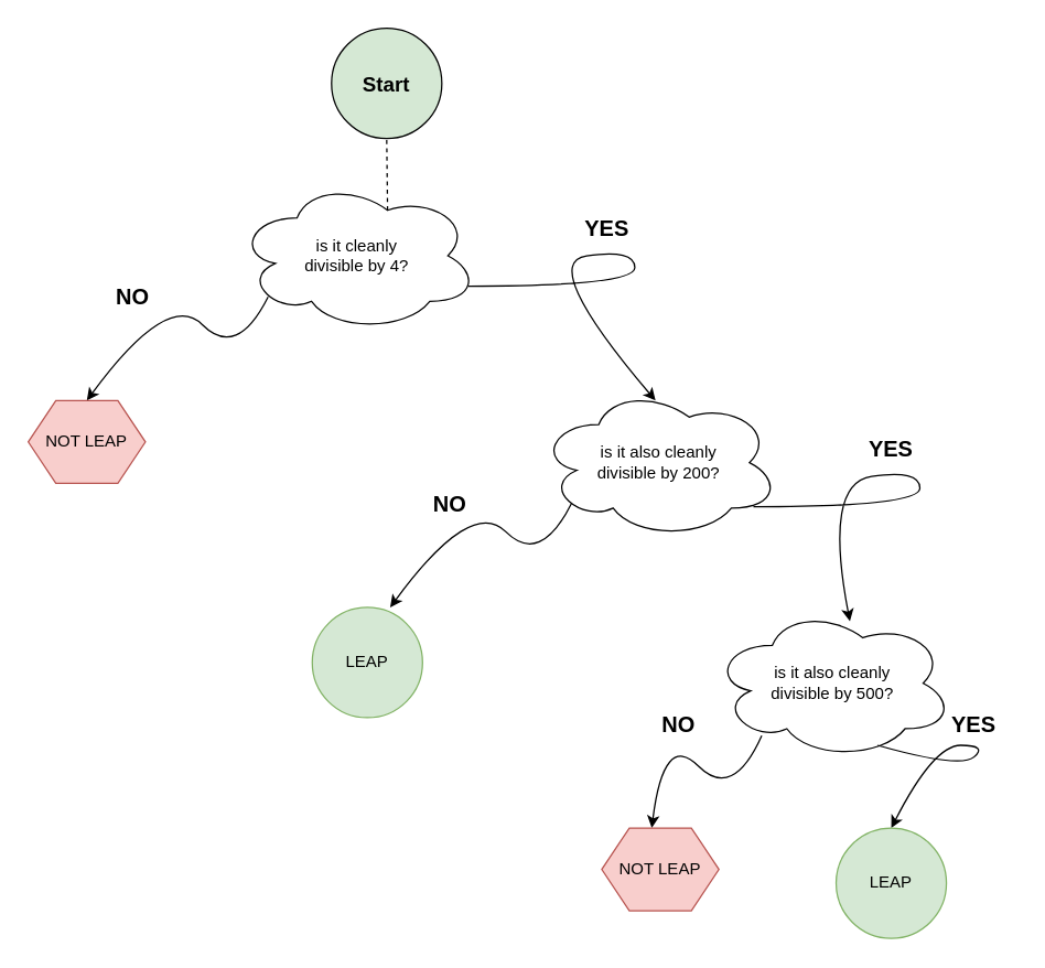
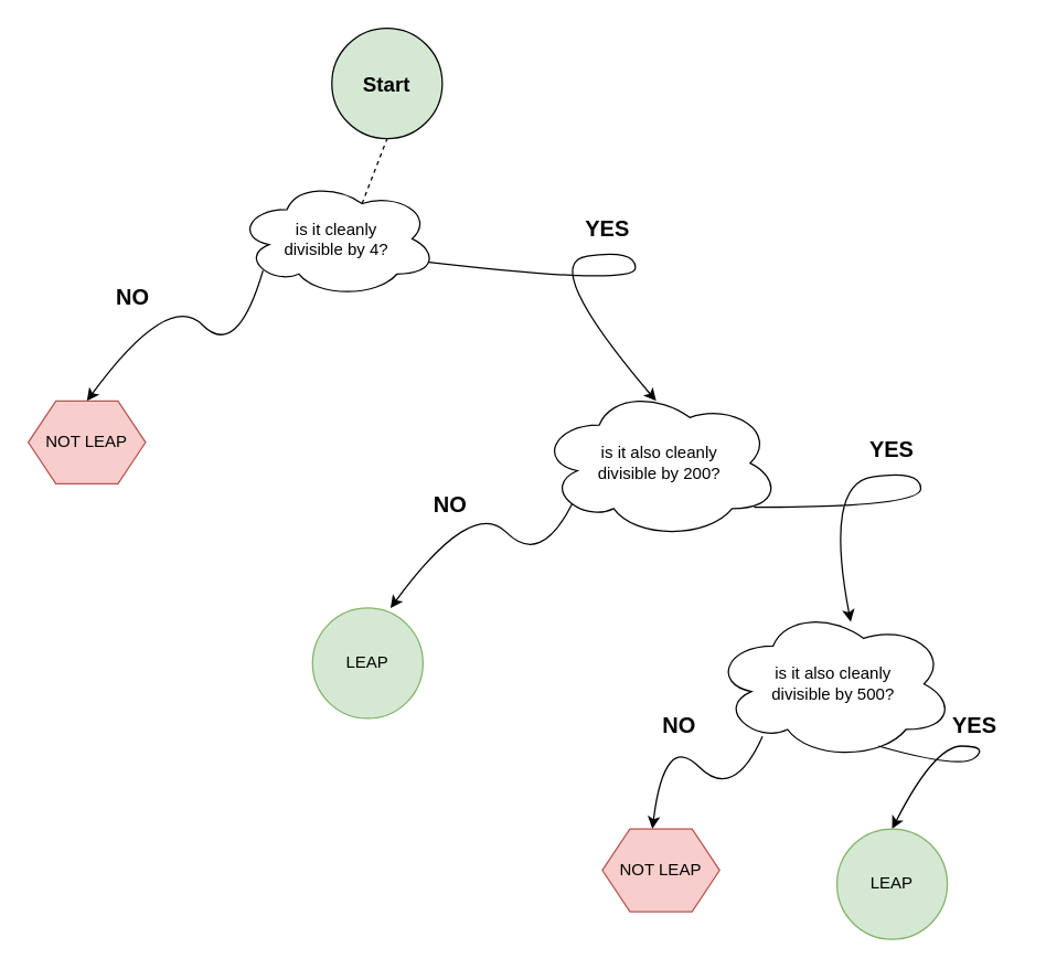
  <mxCell id="0" />
  <mxCell id="1" parent="0" />
  <mxCell id="2" value="" style="endArrow=none;html=1;rounded=0;entryX=0.5;entryY=1;entryDx=0;entryDy=0;exitX=0.625;exitY=0.2;exitDx=0;exitDy=0;exitPerimeter=0;dashed=1;" edge="1" parent="1" source="3" target="4"><mxGeometry width="50" height="50" relative="1" as="geometry"><mxPoint x="279.5" y="160" as="sourcePoint" /><mxPoint x="279.5" y="70" as="targetPoint" /></mxGeometry></mxCell>
- <mxCell id="3" value="is it cleanly &lt;br&gt;divisible by 4?" style="ellipse;shape=cloud;whiteSpace=wrap;html=1;" vertex="1" parent="1"><mxGeometry x="171.25" y="130" width="175" height="110" as="geometry" /></mxCell>
+ <mxCell id="3" value="is it cleanly &lt;br&gt;divisible by 4?" style="ellipse;shape=cloud;whiteSpace=wrap;html=1;" vertex="1" parent="1"><mxGeometry x="171.25" y="130" width="145" height="85" as="geometry" /></mxCell>
  <mxCell id="4" value="&lt;font style=&quot;font-size: 15px;&quot;&gt;&lt;b&gt;Start&lt;/b&gt;&lt;/font&gt;" style="ellipse;whiteSpace=wrap;html=1;aspect=fixed;fillColor=#d5e8d4;" vertex="1" parent="1"><mxGeometry x="240" y="20" width="80" height="80" as="geometry" /></mxCell>
  <mxCell id="5" value="" style="curved=1;endArrow=classic;html=1;rounded=0;exitX=0.13;exitY=0.77;exitDx=0;exitDy=0;exitPerimeter=0;entryX=0.5;entryY=0;entryDx=0;entryDy=0;" edge="1" parent="1" source="3"><mxGeometry width="50" height="50" relative="1" as="geometry"><mxPoint x="68.75" y="290" as="sourcePoint" /><mxPoint x="62.5" y="290" as="targetPoint" /><Array as="points"><mxPoint x="171.25" y="260" /><mxPoint x="121.25" y="210" /></Array></mxGeometry></mxCell>
  <mxCell id="6" value="" style="curved=1;endArrow=classic;html=1;rounded=0;exitX=0.96;exitY=0.7;exitDx=0;exitDy=0;exitPerimeter=0;entryX=0.5;entryY=0;entryDx=0;entryDy=0;" edge="1" parent="1" source="3"><mxGeometry width="50" height="50" relative="1" as="geometry"><mxPoint x="358.75" y="200" as="sourcePoint" /><mxPoint x="475" y="290" as="targetPoint" /><Array as="points"><mxPoint x="460" y="207" /><mxPoint x="460" y="180" /><mxPoint x="390" y="190" /></Array></mxGeometry></mxCell>
  <mxCell id="7" value="NOT LEAP" style="shape=hexagon;perimeter=hexagonPerimeter2;whiteSpace=wrap;html=1;fixedSize=1;fillColor=#f8cecc;strokeColor=#b85450;" vertex="1" parent="1"><mxGeometry x="20" y="290" width="85" height="60" as="geometry" /></mxCell>
  <mxCell id="8" value="is it also cleanly &lt;br&gt;divisible by 200?" style="ellipse;shape=cloud;whiteSpace=wrap;html=1;" vertex="1" parent="1"><mxGeometry x="390" y="280" width="175" height="110" as="geometry" /></mxCell>
  <mxCell id="9" value="" style="curved=1;endArrow=classic;html=1;rounded=0;exitX=0.13;exitY=0.77;exitDx=0;exitDy=0;exitPerimeter=0;entryX=0.5;entryY=0;entryDx=0;entryDy=0;" edge="1" parent="1"><mxGeometry width="50" height="50" relative="1" as="geometry"><mxPoint x="414" y="364.7" as="sourcePoint" /><mxPoint x="282.5" y="440" as="targetPoint" /><Array as="points"><mxPoint x="391.25" y="410" /><mxPoint x="341.25" y="360" /></Array></mxGeometry></mxCell>
  <mxCell id="10" value="" style="curved=1;endArrow=classic;html=1;rounded=0;exitX=0.96;exitY=0.7;exitDx=0;exitDy=0;exitPerimeter=0;" edge="1" parent="1"><mxGeometry width="50" height="50" relative="1" as="geometry"><mxPoint x="546" y="367" as="sourcePoint" /><mxPoint x="616" y="450" as="targetPoint" /><Array as="points"><mxPoint x="666.75" y="367" /><mxPoint x="666.75" y="340" /><mxPoint x="596.75" y="350" /></Array></mxGeometry></mxCell>
  <mxCell id="11" value="&lt;b&gt;&lt;font style=&quot;font-size: 16px;&quot;&gt;NO&lt;/font&gt;&lt;/b&gt;" style="text;html=1;strokeColor=none;fillColor=none;align=center;verticalAlign=middle;whiteSpace=wrap;rounded=0;" vertex="1" parent="1"><mxGeometry x="66" y="200" width="60" height="30" as="geometry" /></mxCell>
  <mxCell id="12" value="&lt;b&gt;&lt;font style=&quot;font-size: 16px;&quot;&gt;NO&lt;/font&gt;&lt;/b&gt;" style="text;html=1;strokeColor=none;fillColor=none;align=center;verticalAlign=middle;whiteSpace=wrap;rounded=0;" vertex="1" parent="1"><mxGeometry x="296" y="350" width="60" height="30" as="geometry" /></mxCell>
  <mxCell id="13" value="&lt;b&gt;&lt;font style=&quot;font-size: 16px;&quot;&gt;YES&lt;/font&gt;&lt;/b&gt;" style="text;html=1;strokeColor=none;fillColor=none;align=center;verticalAlign=middle;whiteSpace=wrap;rounded=0;" vertex="1" parent="1"><mxGeometry x="410" y="150" width="60" height="30" as="geometry" /></mxCell>
  <mxCell id="14" value="&lt;b&gt;&lt;font style=&quot;font-size: 16px;&quot;&gt;YES&lt;/font&gt;&lt;/b&gt;" style="text;html=1;strokeColor=none;fillColor=none;align=center;verticalAlign=middle;whiteSpace=wrap;rounded=0;" vertex="1" parent="1"><mxGeometry x="616" y="310" width="60" height="30" as="geometry" /></mxCell>
  <mxCell id="15" value="is it also cleanly &lt;br&gt;divisible by 500?" style="ellipse;shape=cloud;whiteSpace=wrap;html=1;" vertex="1" parent="1"><mxGeometry x="516" y="440" width="175" height="110" as="geometry" /></mxCell>
  <mxCell id="16" value="" style="curved=1;endArrow=classic;html=1;rounded=0;exitX=0.206;exitY=0.845;exitDx=0;exitDy=0;exitPerimeter=0;" edge="1" parent="1" source="15"><mxGeometry width="50" height="50" relative="1" as="geometry"><mxPoint x="545" y="524.7" as="sourcePoint" /><mxPoint x="472.25" y="600" as="targetPoint" /><Array as="points"><mxPoint x="531" y="580" /><mxPoint x="481" y="530" /></Array></mxGeometry></mxCell>
  <mxCell id="17" value="" style="curved=1;endArrow=classic;html=1;rounded=0;" edge="1" parent="1"><mxGeometry width="50" height="50" relative="1" as="geometry"><mxPoint x="636" y="540" as="sourcePoint" /><mxPoint x="646" y="600" as="targetPoint" /><Array as="points"><mxPoint x="696" y="557" /><mxPoint x="716" y="540" /><mxPoint x="676.75" y="540" /></Array></mxGeometry></mxCell>
  <mxCell id="18" value="&lt;b&gt;&lt;font style=&quot;font-size: 16px;&quot;&gt;NO&lt;/font&gt;&lt;/b&gt;" style="text;html=1;strokeColor=none;fillColor=none;align=center;verticalAlign=middle;whiteSpace=wrap;rounded=0;" vertex="1" parent="1"><mxGeometry x="462.25" y="510" width="60" height="30" as="geometry" /></mxCell>
  <mxCell id="19" value="&lt;b&gt;&lt;font style=&quot;font-size: 16px;&quot;&gt;YES&lt;/font&gt;&lt;/b&gt;" style="text;html=1;strokeColor=none;fillColor=none;align=center;verticalAlign=middle;whiteSpace=wrap;rounded=0;" vertex="1" parent="1"><mxGeometry x="676" y="510" width="60" height="30" as="geometry" /></mxCell>
  <mxCell id="20" value="NOT LEAP" style="shape=hexagon;perimeter=hexagonPerimeter2;whiteSpace=wrap;html=1;fixedSize=1;fillColor=#f8cecc;strokeColor=#b85450;" vertex="1" parent="1"><mxGeometry x="436" y="600" width="85" height="60" as="geometry" /></mxCell>
  <mxCell id="21" value="LEAP" style="ellipse;whiteSpace=wrap;html=1;aspect=fixed;fillColor=#d5e8d4;strokeColor=#82b366;" vertex="1" parent="1"><mxGeometry x="226" y="440" width="80" height="80" as="geometry" /></mxCell>
  <mxCell id="22" value="LEAP" style="ellipse;whiteSpace=wrap;html=1;aspect=fixed;fillColor=#d5e8d4;strokeColor=#82b366;" vertex="1" parent="1"><mxGeometry x="606" y="600" width="80" height="80" as="geometry" /></mxCell>
